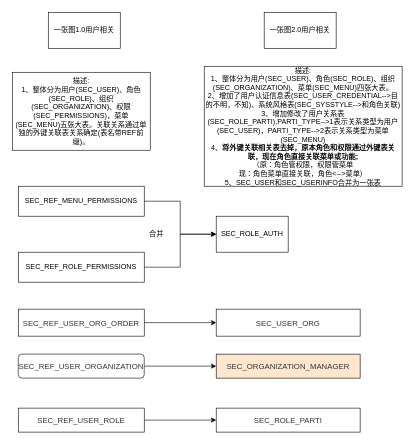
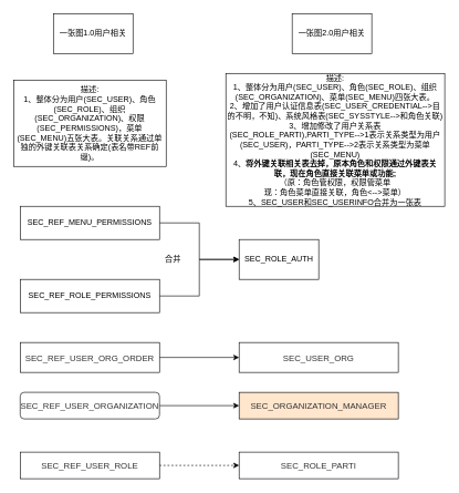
  <mxCell id="0" />
  <mxCell id="1" parent="0" />
  <mxCell id="2" value="一张图1.0用户相关" style="rounded=0;whiteSpace=wrap;html=1;" vertex="1" parent="1"><mxGeometry x="80" y="20" width="120" height="60" as="geometry" /></mxCell>
  <mxCell id="3" value="一张图2.0用户相关" style="rounded=0;whiteSpace=wrap;html=1;" vertex="1" parent="1"><mxGeometry x="440" y="20" width="120" height="60" as="geometry" /></mxCell>
  <mxCell id="4" value="描述:&lt;br&gt;1、整体分为用户(SEC_USER)、角色(SEC_ROLE)、组织(SEC_ORGANIZATION)、权限(SEC_PERMISSIONS)，菜单(SEC_MENU)五张大表。关联关系通过单独的外键关联表关系确定(表名带REF前缀)。" style="rounded=0;whiteSpace=wrap;html=1;" vertex="1" parent="1"><mxGeometry x="20" y="120" width="230" height="130" as="geometry" /></mxCell>
  <mxCell id="5" value="描述:&lt;br&gt;1、整体分为用户(SEC_USER)、角色(SEC_ROLE)、组织(SEC_ORGANIZATION)、菜单(SEC_MENU)四张大表。&lt;br&gt;2、增加了用户认证信息表(SEC_USER_CREDENTIAL--&amp;gt;目的不明，不知)、系统风格表(SEC_SYSSTYLE--&amp;gt;和角色关联)&lt;br&gt;3、增加修改了用户关系表(SEC_ROLE_PARTI),PARTI_TYPE--&amp;gt;1表示关系类型为用户(SEC_USER)，PARTI_TYPE--&amp;gt;2表示关系类型为菜单(SEC_MENU)&lt;br&gt;4、&lt;b&gt;将外键关联相关表去掉，原本角色和权限通过外键表关联，现在角色直接关联菜单或功能;&lt;br&gt;&lt;/b&gt;（原：角色管权限，权限管菜单&lt;br&gt;现：角色菜单直接关联，角色&amp;lt;--&amp;gt;菜单）&lt;br&gt;5、SEC_USER和SEC_USERINFO合并为一张表" style="rounded=0;whiteSpace=wrap;html=1;" vertex="1" parent="1"><mxGeometry x="340" y="110" width="330" height="200" as="geometry" /></mxCell>
  <mxCell id="6" style="edgeStyle=orthogonalEdgeStyle;rounded=0;orthogonalLoop=1;jettySize=auto;html=1;" edge="1" parent="1" source="7" target="10"><mxGeometry relative="1" as="geometry" /></mxCell>
  <mxCell id="7" value="SEC_REF_MENU_PERMISSIONS" style="rounded=0;whiteSpace=wrap;html=1;" vertex="1" parent="1"><mxGeometry x="30" y="310" width="210" height="50" as="geometry" /></mxCell>
  <mxCell id="8" value="&lt;span style=&quot;color: rgb(50 , 50 , 50) ; font-size: 13px ; background-color: rgba(255 , 255 , 255 , 0.01)&quot;&gt;SEC_USER_ORG&lt;/span&gt;" style="rounded=0;whiteSpace=wrap;html=1;" vertex="1" parent="1"><mxGeometry x="360" y="515" width="240" height="45" as="geometry" /></mxCell>
  <mxCell id="9" value="&lt;span style=&quot;color: rgb(50 , 50 , 50) ; font-size: 13px ; background-color: rgba(255 , 255 , 255 , 0.01)&quot;&gt;SEC_ORGANIZATION_MANAGER&lt;/span&gt;" style="rounded=0;whiteSpace=wrap;html=1;fillColor=#ffe6cc;" vertex="1" parent="1"><mxGeometry x="360" y="590" width="240" height="40" as="geometry" /></mxCell>
  <mxCell id="10" value="SEC_ROLE_AUTH" style="rounded=0;whiteSpace=wrap;html=1;" vertex="1" parent="1"><mxGeometry x="360" y="360" width="120" height="60" as="geometry" /></mxCell>
  <mxCell id="11" style="edgeStyle=orthogonalEdgeStyle;rounded=0;orthogonalLoop=1;jettySize=auto;html=1;entryX=0;entryY=0.5;entryDx=0;entryDy=0;" edge="1" parent="1" source="12" target="10"><mxGeometry relative="1" as="geometry" /></mxCell>
  <mxCell id="12" value="SEC_REF_ROLE_PERMISSIONS" style="rounded=0;whiteSpace=wrap;html=1;" vertex="1" parent="1"><mxGeometry x="30" y="420" width="210" height="50" as="geometry" /></mxCell>
  <mxCell id="13" value="合并" style="text;html=1;align=center;verticalAlign=middle;resizable=0;points=[];autosize=1;strokeColor=none;fillColor=none;" vertex="1" parent="1"><mxGeometry x="240" y="380" width="40" height="20" as="geometry" /></mxCell>
  <mxCell id="14" style="edgeStyle=orthogonalEdgeStyle;rounded=0;orthogonalLoop=1;jettySize=auto;html=1;fontColor=none;" edge="1" parent="1" source="15" target="8"><mxGeometry relative="1" as="geometry" /></mxCell>
  <mxCell id="15" value="&lt;span style=&quot;color: rgb(50 , 50 , 50) ; font-size: 13px ; background-color: rgba(255 , 255 , 255 , 0.01)&quot;&gt;SEC_REF_USER_ORG_ORDER&lt;/span&gt;" style="rounded=0;whiteSpace=wrap;html=1;" vertex="1" parent="1"><mxGeometry x="30" y="515" width="210" height="45" as="geometry" /></mxCell>
  <mxCell id="16" style="edgeStyle=orthogonalEdgeStyle;rounded=0;orthogonalLoop=1;jettySize=auto;html=1;entryX=0;entryY=0.5;entryDx=0;entryDy=0;fontColor=none;" edge="1" parent="1" source="17" target="9"><mxGeometry relative="1" as="geometry" /></mxCell>
  <mxCell id="17" value="&lt;span style=&quot;color: rgb(50 , 50 , 50) ; font-size: 13px ; background-color: rgba(255 , 255 , 255 , 0.01)&quot;&gt;SEC_REF_USER_ORGANIZATION&lt;/span&gt;" style="whiteSpace=wrap;html=1;rounded=1;" vertex="1" parent="1"><mxGeometry x="30" y="590" width="210" height="40" as="geometry" /></mxCell>
  <mxCell id="18" value="&lt;span style=&quot;color: rgb(50 , 50 , 50) ; font-size: 13px ; background-color: rgba(255 , 255 , 255 , 0.01)&quot;&gt;SEC_ROLE_PARTI&lt;/span&gt;" style="rounded=0;whiteSpace=wrap;html=1;" vertex="1" parent="1"><mxGeometry x="360" y="680" width="240" height="40" as="geometry" /></mxCell>
- <mxCell id="19" style="edgeStyle=orthogonalEdgeStyle;rounded=0;orthogonalLoop=1;jettySize=auto;html=1;entryX=0;entryY=0.5;entryDx=0;entryDy=0;fontColor=none;" edge="1" parent="1" source="20" target="18"><mxGeometry relative="1" as="geometry" /></mxCell>
+ <mxCell id="19" style="edgeStyle=orthogonalEdgeStyle;rounded=0;orthogonalLoop=1;jettySize=auto;html=1;entryX=0;entryY=0.5;entryDx=0;entryDy=0;fontColor=none;dashed=1;" edge="1" parent="1" source="20" target="18"><mxGeometry relative="1" as="geometry" /></mxCell>
  <mxCell id="20" value="&lt;span style=&quot;color: rgb(50 , 50 , 50) ; font-size: 13px ; background-color: rgba(255 , 255 , 255 , 0.01)&quot;&gt;SEC_REF_USER_ROLE&lt;/span&gt;" style="rounded=0;whiteSpace=wrap;html=1;" vertex="1" parent="1"><mxGeometry x="30" y="680" width="210" height="40" as="geometry" /></mxCell>
